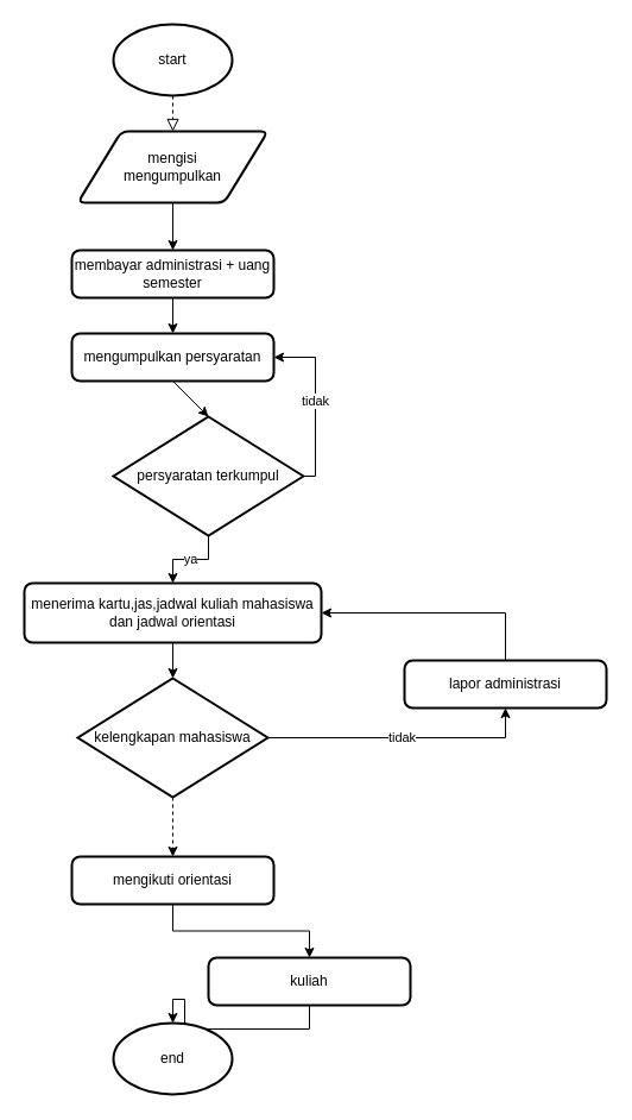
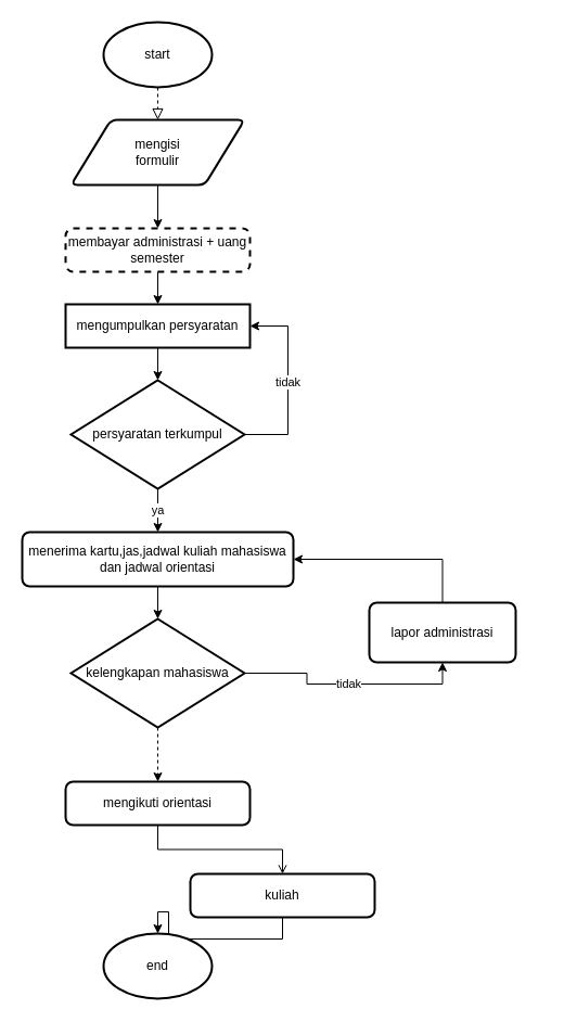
  <mxCell id="0" />
  <mxCell id="1" parent="0" />
  <mxCell id="2" value="" style="rounded=0;html=1;jettySize=auto;orthogonalLoop=1;fontSize=11;endArrow=block;endFill=0;endSize=8;strokeWidth=1;shadow=0;labelBackgroundColor=none;exitX=0.5;exitY=1;exitDx=0;exitDy=0;exitPerimeter=0;entryX=0.5;entryY=0;entryDx=0;entryDy=0;dashed=1;" parent="1" source="3" target="5" edge="1"><mxGeometry relative="1" as="geometry"><mxPoint x="-5" y="0" as="sourcePoint" /><mxPoint x="205" y="90" as="targetPoint" /></mxGeometry></mxCell>
  <mxCell id="3" value="start" style="strokeWidth=2;html=1;shape=mxgraph.flowchart.start_1;whiteSpace=wrap;" vertex="1" parent="1"><mxGeometry x="95" y="20" width="100" height="60" as="geometry" /></mxCell>
  <mxCell id="4" value="" style="edgeStyle=none;rounded=0;orthogonalLoop=1;jettySize=auto;html=1;entryX=0.5;entryY=0;entryDx=0;entryDy=0;" edge="1" parent="1" source="5" target="7"><mxGeometry relative="1" as="geometry"><mxPoint x="145" y="230" as="targetPoint" /></mxGeometry></mxCell>
- <mxCell id="5" value="mengisi&lt;br&gt;mengumpulkan" style="shape=parallelogram;html=1;strokeWidth=2;perimeter=parallelogramPerimeter;whiteSpace=wrap;rounded=1;arcSize=12;size=0.23;" vertex="1" parent="1"><mxGeometry x="65" y="110" width="160" height="60" as="geometry" /></mxCell>
+ <mxCell id="5" value="mengisi&lt;br&gt;formulir" style="shape=parallelogram;html=1;strokeWidth=2;perimeter=parallelogramPerimeter;whiteSpace=wrap;rounded=1;arcSize=12;size=0.23;" vertex="1" parent="1"><mxGeometry x="65" y="110" width="160" height="60" as="geometry" /></mxCell>
  <mxCell id="6" value="" style="edgeStyle=none;rounded=0;orthogonalLoop=1;jettySize=auto;html=1;entryX=0.5;entryY=0;entryDx=0;entryDy=0;" edge="1" parent="1" source="7" target="12"><mxGeometry relative="1" as="geometry"><mxPoint x="145" y="280" as="targetPoint" /></mxGeometry></mxCell>
- <mxCell id="7" value="membayar administrasi + uang semester" style="rounded=1;whiteSpace=wrap;html=1;absoluteArcSize=1;arcSize=14;strokeWidth=2;" vertex="1" parent="1"><mxGeometry x="60" y="210" width="170" height="40" as="geometry" /></mxCell>
+ <mxCell id="7" value="membayar administrasi + uang semester" style="rounded=1;whiteSpace=wrap;html=1;absoluteArcSize=1;arcSize=14;strokeWidth=2;dashed=1;" vertex="1" parent="1"><mxGeometry x="60" y="210" width="170" height="40" as="geometry" /></mxCell>
  <mxCell id="8" value="tidak" style="edgeStyle=orthogonalEdgeStyle;rounded=0;orthogonalLoop=1;jettySize=auto;html=1;exitX=1;exitY=0.5;exitDx=0;exitDy=0;exitPerimeter=0;entryX=1;entryY=0.5;entryDx=0;entryDy=0;" edge="1" parent="1" source="10" target="12"><mxGeometry relative="1" as="geometry"><mxPoint x="265" y="400" as="targetPoint" /><Array as="points"><mxPoint x="265" y="400" /><mxPoint x="265" y="300" /></Array></mxGeometry></mxCell>
  <mxCell id="9" value="ya" style="edgeStyle=orthogonalEdgeStyle;rounded=0;orthogonalLoop=1;jettySize=auto;html=1;" edge="1" parent="1" source="10" target="14"><mxGeometry relative="1" as="geometry" /></mxCell>
- <mxCell id="10" value="persyaratan terkumpul" style="strokeWidth=2;html=1;shape=mxgraph.flowchart.decision;whiteSpace=wrap;" vertex="1" parent="1"><mxGeometry x="95" y="350" width="160" height="100" as="geometry" /></mxCell>
+ <mxCell id="10" value="persyaratan terkumpul" style="strokeWidth=2;html=1;shape=mxgraph.flowchart.decision;whiteSpace=wrap;" vertex="1" parent="1"><mxGeometry x="65" y="350" width="160" height="100" as="geometry" /></mxCell>
  <mxCell id="11" style="edgeStyle=none;rounded=0;orthogonalLoop=1;jettySize=auto;html=1;exitX=0.5;exitY=1;exitDx=0;exitDy=0;entryX=0.5;entryY=0;entryDx=0;entryDy=0;entryPerimeter=0;" edge="1" parent="1" source="12" target="10"><mxGeometry relative="1" as="geometry" /></mxCell>
- <mxCell id="12" value="mengumpulkan persyaratan" style="rounded=1;whiteSpace=wrap;html=1;absoluteArcSize=1;arcSize=14;strokeWidth=2;" vertex="1" parent="1"><mxGeometry x="60" y="280" width="170" height="40" as="geometry" /></mxCell>
+ <mxCell id="12" value="mengumpulkan persyaratan" style="whiteSpace=wrap;html=1;absoluteArcSize=1;arcSize=14;strokeWidth=2;rounded=0;" vertex="1" parent="1"><mxGeometry x="60" y="280" width="170" height="40" as="geometry" /></mxCell>
  <mxCell id="13" value="" style="edgeStyle=orthogonalEdgeStyle;rounded=0;orthogonalLoop=1;jettySize=auto;html=1;" edge="1" parent="1" source="14" target="17"><mxGeometry relative="1" as="geometry" /></mxCell>
  <mxCell id="14" value="menerima kartu,jas,jadwal kuliah mahasiswa dan jadwal orientasi" style="rounded=1;whiteSpace=wrap;html=1;absoluteArcSize=1;arcSize=14;strokeWidth=2;" vertex="1" parent="1"><mxGeometry x="20" y="490" width="250" height="50" as="geometry" /></mxCell>
  <mxCell id="15" value="tidak" style="edgeStyle=orthogonalEdgeStyle;rounded=0;orthogonalLoop=1;jettySize=auto;html=1;entryX=0.5;entryY=1;entryDx=0;entryDy=0;" edge="1" parent="1" source="17" target="19"><mxGeometry relative="1" as="geometry" /></mxCell>
  <mxCell id="16" value="" style="edgeStyle=orthogonalEdgeStyle;rounded=0;orthogonalLoop=1;jettySize=auto;html=1;dashed=1;" edge="1" parent="1" source="17" target="21"><mxGeometry relative="1" as="geometry" /></mxCell>
  <mxCell id="17" value="kelengkapan mahasiswa" style="strokeWidth=2;html=1;shape=mxgraph.flowchart.decision;whiteSpace=wrap;" vertex="1" parent="1"><mxGeometry x="65" y="570" width="160" height="100" as="geometry" /></mxCell>
  <mxCell id="18" style="edgeStyle=orthogonalEdgeStyle;rounded=0;orthogonalLoop=1;jettySize=auto;html=1;exitX=0.5;exitY=0;exitDx=0;exitDy=0;entryX=1;entryY=0.5;entryDx=0;entryDy=0;" edge="1" parent="1" source="19" target="14"><mxGeometry relative="1" as="geometry" /></mxCell>
- <mxCell id="19" value="lapor administrasi" style="rounded=1;whiteSpace=wrap;html=1;absoluteArcSize=1;arcSize=14;strokeWidth=2;" vertex="1" parent="1"><mxGeometry x="340" y="555" width="170" height="40" as="geometry" /></mxCell>
- <mxCell id="20" value="" style="edgeStyle=orthogonalEdgeStyle;rounded=0;orthogonalLoop=1;jettySize=auto;html=1;" edge="1" parent="1" source="21" target="23"><mxGeometry relative="1" as="geometry" /></mxCell>
+ <mxCell id="19" value="lapor administrasi" style="rounded=1;whiteSpace=wrap;html=1;absoluteArcSize=1;arcSize=14;strokeWidth=2;" vertex="1" parent="1"><mxGeometry x="340" y="555" width="135" height="55" as="geometry" /></mxCell>
+ <mxCell id="20" value="" style="edgeStyle=orthogonalEdgeStyle;rounded=0;orthogonalLoop=1;jettySize=auto;html=1;endArrow=open;" edge="1" parent="1" source="21" target="23"><mxGeometry relative="1" as="geometry" /></mxCell>
  <mxCell id="21" value="mengikuti orientasi" style="rounded=1;whiteSpace=wrap;html=1;absoluteArcSize=1;arcSize=14;strokeWidth=2;" vertex="1" parent="1"><mxGeometry x="60" y="720" width="170" height="40" as="geometry" /></mxCell>
  <mxCell id="22" value="" style="edgeStyle=orthogonalEdgeStyle;rounded=0;orthogonalLoop=1;jettySize=auto;html=1;" edge="1" parent="1" source="23" target="24"><mxGeometry relative="1" as="geometry" /></mxCell>
  <mxCell id="23" value="kuliah" style="rounded=1;whiteSpace=wrap;html=1;absoluteArcSize=1;arcSize=14;strokeWidth=2;" vertex="1" parent="1"><mxGeometry x="175" y="805" width="170" height="40" as="geometry" /></mxCell>
  <mxCell id="24" value="end" style="strokeWidth=2;html=1;shape=mxgraph.flowchart.start_1;whiteSpace=wrap;" vertex="1" parent="1"><mxGeometry x="95" y="860" width="100" height="60" as="geometry" /></mxCell>
